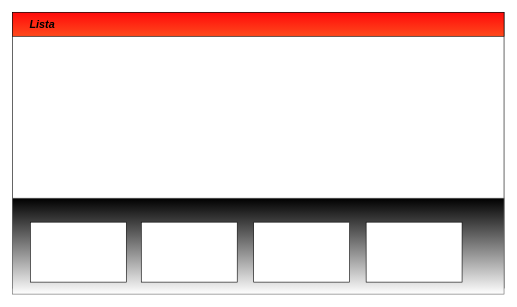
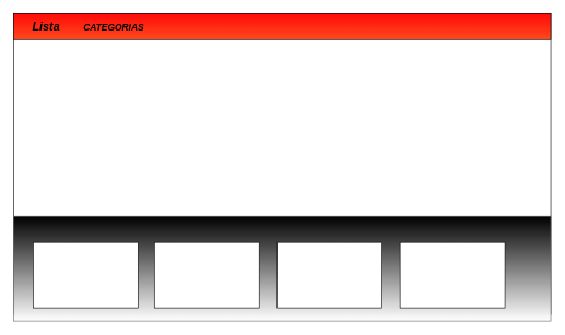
  <mxCell id="0" />
  <mxCell id="1" parent="0" />
  <mxCell id="2" value="" style="rounded=0;whiteSpace=wrap;html=1;" vertex="1" parent="1"><mxGeometry x="20" y="20" width="820" height="460" as="geometry" /></mxCell>
  <mxCell id="3" value="" style="rounded=0;whiteSpace=wrap;html=1;fillColor=#FF0A0A;gradientColor=#FF491C;" vertex="1" parent="1"><mxGeometry x="20" y="20" width="820" height="40" as="geometry" /></mxCell>
  <mxCell id="4" value="&lt;b&gt;&lt;i&gt;&lt;font style=&quot;font-size: 18px&quot;&gt;Lista&lt;/font&gt;&lt;/i&gt;&lt;/b&gt;" style="text;html=1;strokeColor=none;fillColor=none;align=center;verticalAlign=middle;whiteSpace=wrap;rounded=0;" vertex="1" parent="1"><mxGeometry x="50" y="30" width="40" height="20" as="geometry" /></mxCell>
  <mxCell id="5" value="" style="rounded=0;whiteSpace=wrap;html=1;fillColor=#000000;strokeColor=#666666;gradientColor=#FFFFFF;" vertex="1" parent="1"><mxGeometry x="20" y="330" width="820" height="160" as="geometry" /></mxCell>
  <mxCell id="6" value="" style="rounded=0;whiteSpace=wrap;html=1;fillColor=#ffffff;gradientColor=#FFFFFF;" vertex="1" parent="1"><mxGeometry x="50" y="370" width="160" height="100" as="geometry" /></mxCell>
  <mxCell id="7" value="" style="rounded=0;whiteSpace=wrap;html=1;fillColor=#ffffff;gradientColor=#FFFFFF;" vertex="1" parent="1"><mxGeometry x="235" y="370" width="160" height="100" as="geometry" /></mxCell>
  <mxCell id="8" value="" style="rounded=0;whiteSpace=wrap;html=1;fillColor=#ffffff;gradientColor=#FFFFFF;" vertex="1" parent="1"><mxGeometry x="422.5" y="370" width="160" height="100" as="geometry" /></mxCell>
  <mxCell id="9" value="" style="rounded=0;whiteSpace=wrap;html=1;fillColor=#ffffff;gradientColor=#FFFFFF;" vertex="1" parent="1"><mxGeometry x="610" y="370" width="160" height="100" as="geometry" /></mxCell>
+ <mxCell id="10" value="&lt;font size=&quot;1&quot;&gt;&lt;b&gt;&lt;i style=&quot;font-size: 14px&quot;&gt;CATEGORIAS&lt;/i&gt;&lt;/b&gt;&lt;/font&gt;" style="text;html=1;resizable=0;points=[];autosize=1;align=left;verticalAlign=top;spacingTop=-4;" vertex="1" parent="1"><mxGeometry x="125" y="30" width="110" height="20" as="geometry" /></mxCell>
